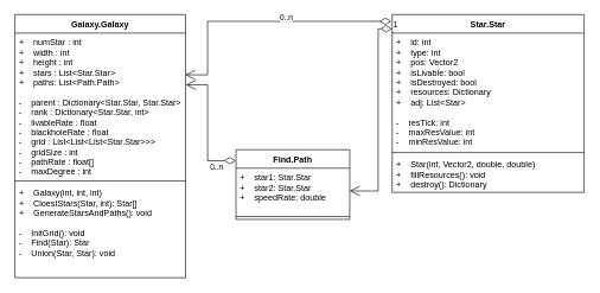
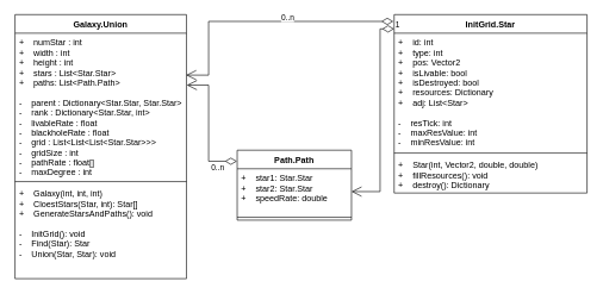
  <mxCell id="0" />
  <mxCell id="1" parent="0" />
- <mxCell id="2" value="Galaxy.Galaxy" style="swimlane;fontStyle=1;align=center;verticalAlign=top;childLayout=stackLayout;horizontal=1;startSize=26;horizontalStack=0;resizeParent=1;resizeParentMax=0;resizeLast=0;collapsible=1;marginBottom=0;" vertex="1" parent="1"><mxGeometry x="20" y="20" width="240" height="370" as="geometry" /></mxCell>
+ <mxCell id="2" value="Galaxy.Union" style="swimlane;fontStyle=1;align=center;verticalAlign=top;childLayout=stackLayout;horizontal=1;startSize=26;horizontalStack=0;resizeParent=1;resizeParentMax=0;resizeLast=0;collapsible=1;marginBottom=0;" vertex="1" parent="1"><mxGeometry x="20" y="20" width="240" height="370" as="geometry" /></mxCell>
  <mxCell id="3" value="+    numStar : int&#10;+    width : int&#10;+    height : int&#10;+    stars : List&lt;Star.Star&gt;&#10;+    paths: List&lt;Path.Path&gt;&#10;&#10;-    parent : Dictionary&lt;Star.Star, Star.Star&gt;&#10;-    rank : Dictionary&lt;Star.Star, int&gt;&#10;-    livableRate : float&#10;-    blackholeRate : float&#10;-    grid : List&lt;List&lt;List&lt;Star.Star&gt;&gt;&gt;&#10;-    gridSize : int&#10;-    pathRate : float[]&#10;-    maxDegree : int" style="text;strokeColor=none;fillColor=none;align=left;verticalAlign=top;spacingLeft=4;spacingRight=4;overflow=hidden;rotatable=0;points=[[0,0.5],[1,0.5]];portConstraint=eastwest;" vertex="1" parent="2"><mxGeometry y="26" width="240" height="204" as="geometry" /></mxCell>
  <mxCell id="4" value="" style="line;strokeWidth=1;fillColor=none;align=left;verticalAlign=middle;spacingTop=-1;spacingLeft=3;spacingRight=3;rotatable=0;labelPosition=right;points=[];portConstraint=eastwest;strokeColor=inherit;" vertex="1" parent="2"><mxGeometry y="230" width="240" height="8" as="geometry" /></mxCell>
  <mxCell id="5" value="+    Galaxy(int, int, int)&#10;+    CloestStars(Star, int): Star[]&#10;+    GenerateStarsAndPaths(): void&#10;&#10;-    InitGrid(): void &#10;-    Find(Star): Star &#10;-    Union(Star, Star): void " style="text;strokeColor=none;fillColor=none;align=left;verticalAlign=top;spacingLeft=4;spacingRight=4;overflow=hidden;rotatable=0;points=[[0,0.5],[1,0.5]];portConstraint=eastwest;" vertex="1" parent="2"><mxGeometry y="238" width="240" height="132" as="geometry" /></mxCell>
- <mxCell id="6" value="Star.Star" style="swimlane;fontStyle=1;align=center;verticalAlign=top;childLayout=stackLayout;horizontal=1;startSize=26;horizontalStack=0;resizeParent=1;resizeParentMax=0;resizeLast=0;collapsible=1;marginBottom=0;" vertex="1" parent="1"><mxGeometry x="550.68" y="20" width="270" height="250" as="geometry"><mxRectangle x="580" y="40" width="90" height="30" as="alternateBounds" /></mxGeometry></mxCell>
+ <mxCell id="6" value="InitGrid.Star" style="swimlane;fontStyle=1;align=center;verticalAlign=top;childLayout=stackLayout;horizontal=1;startSize=26;horizontalStack=0;resizeParent=1;resizeParentMax=0;resizeLast=0;collapsible=1;marginBottom=0;" vertex="1" parent="1"><mxGeometry x="550.68" y="20" width="270" height="250" as="geometry"><mxRectangle x="580" y="40" width="90" height="30" as="alternateBounds" /></mxGeometry></mxCell>
  <mxCell id="7" value="+    id: int                              &#10;+    type: int                             &#10;+    pos: Vector2                          &#10;+    isLivable: bool                       &#10;+    isDestroyed: bool                     &#10;+    resources: Dictionary   &#10;+    adj: List&lt;Star&gt;&#10;              &#10;-    resTick: int                          &#10;-    maxResValue: int                      &#10;-    minResValue: int                      " style="text;strokeColor=none;fillColor=none;align=left;verticalAlign=top;spacingLeft=4;spacingRight=4;overflow=hidden;rotatable=0;points=[[0,0.5],[1,0.5]];portConstraint=eastwest;" vertex="1" parent="6"><mxGeometry y="26" width="270" height="164" as="geometry" /></mxCell>
  <mxCell id="8" value="" style="line;strokeWidth=1;fillColor=none;align=left;verticalAlign=middle;spacingTop=-1;spacingLeft=3;spacingRight=3;rotatable=0;labelPosition=right;points=[];portConstraint=eastwest;strokeColor=inherit;" vertex="1" parent="6"><mxGeometry y="190" width="270" height="8" as="geometry" /></mxCell>
  <mxCell id="9" value="+    Star(int, Vector2, double, double)&#10;+    fillResources(): void&#10;+    destroy(): Dictionary " style="text;strokeColor=none;fillColor=none;align=left;verticalAlign=top;spacingLeft=4;spacingRight=4;overflow=hidden;rotatable=0;points=[[0,0.5],[1,0.5]];portConstraint=eastwest;" vertex="1" parent="6"><mxGeometry y="198" width="270" height="52" as="geometry" /></mxCell>
- <mxCell id="10" value="Find.Path" style="swimlane;fontStyle=1;align=center;verticalAlign=top;childLayout=stackLayout;horizontal=1;startSize=26;horizontalStack=0;resizeParent=1;resizeParentMax=0;resizeLast=0;collapsible=1;marginBottom=0;" vertex="1" parent="1"><mxGeometry x="331" y="210" width="160" height="98" as="geometry" /></mxCell>
+ <mxCell id="10" value="Path.Path" style="swimlane;fontStyle=1;align=center;verticalAlign=top;childLayout=stackLayout;horizontal=1;startSize=26;horizontalStack=0;resizeParent=1;resizeParentMax=0;resizeLast=0;collapsible=1;marginBottom=0;" vertex="1" parent="1"><mxGeometry x="331" y="210" width="160" height="98" as="geometry" /></mxCell>
  <mxCell id="11" value="+    star1: Star.Star              &#10;+    star2: Star.Star              &#10;+    speedRate: double " style="text;strokeColor=none;fillColor=none;align=left;verticalAlign=top;spacingLeft=4;spacingRight=4;overflow=hidden;rotatable=0;points=[[0,0.5],[1,0.5]];portConstraint=eastwest;" vertex="1" parent="10"><mxGeometry y="26" width="160" height="64" as="geometry" /></mxCell>
  <mxCell id="12" value="" style="line;strokeWidth=1;fillColor=none;align=left;verticalAlign=middle;spacingTop=-1;spacingLeft=3;spacingRight=3;rotatable=0;labelPosition=right;points=[];portConstraint=eastwest;strokeColor=inherit;" vertex="1" parent="10"><mxGeometry y="90" width="160" height="8" as="geometry" /></mxCell>
  <mxCell id="13" value="1" style="endArrow=open;html=1;endSize=12;startArrow=diamondThin;startSize=14;startFill=0;edgeStyle=orthogonalEdgeStyle;align=left;verticalAlign=bottom;rounded=0;exitX=0;exitY=0.08;exitDx=0;exitDy=0;exitPerimeter=0;entryX=1;entryY=0.5;entryDx=0;entryDy=0;" edge="1" parent="1" source="6" target="11"><mxGeometry x="-1" y="3" relative="1" as="geometry"><mxPoint x="500.68" y="90" as="sourcePoint" /><mxPoint x="501" y="250" as="targetPoint" /><Array as="points"><mxPoint x="531" y="40" /><mxPoint x="531" y="268" /></Array></mxGeometry></mxCell>
  <mxCell id="14" value="" style="endArrow=open;html=1;endSize=12;startArrow=diamondThin;startSize=14;startFill=0;edgeStyle=orthogonalEdgeStyle;rounded=0;entryX=0.998;entryY=0.288;entryDx=0;entryDy=0;entryPerimeter=0;exitX=-0.004;exitY=0.038;exitDx=0;exitDy=0;exitPerimeter=0;" edge="1" parent="1" source="6" target="3"><mxGeometry x="0.172" y="-5" relative="1" as="geometry"><mxPoint x="541" y="30" as="sourcePoint" /><mxPoint x="631" y="240" as="targetPoint" /><Array as="points"><mxPoint x="291" y="30" /><mxPoint x="291" y="105" /></Array><mxPoint as="offset" /></mxGeometry></mxCell>
  <mxCell id="15" value="0..n" style="edgeLabel;resizable=0;html=1;align=left;verticalAlign=top;" connectable="0" vertex="1" parent="14"><mxGeometry x="-1" relative="1" as="geometry"><mxPoint x="-159" y="-19" as="offset" /></mxGeometry></mxCell>
  <mxCell id="16" value="" style="endArrow=open;html=1;endSize=12;startArrow=diamondThin;startSize=14;startFill=0;edgeStyle=orthogonalEdgeStyle;rounded=0;entryX=1.002;entryY=0.357;entryDx=0;entryDy=0;entryPerimeter=0;exitX=-0.002;exitY=0.158;exitDx=0;exitDy=0;exitPerimeter=0;" edge="1" parent="1" source="10" target="3"><mxGeometry relative="1" as="geometry"><mxPoint x="371" y="280" as="sourcePoint" /><mxPoint x="331" y="140" as="targetPoint" /><Array as="points"><mxPoint x="291" y="226" /><mxPoint x="291" y="119" /></Array></mxGeometry></mxCell>
  <mxCell id="17" value="0..n" style="edgeLabel;resizable=0;html=1;align=left;verticalAlign=top;" connectable="0" vertex="1" parent="16"><mxGeometry x="-1" relative="1" as="geometry"><mxPoint x="-38" y="-4" as="offset" /></mxGeometry></mxCell>
